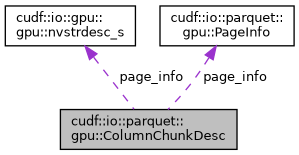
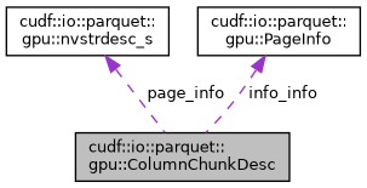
  digraph {
    node [color=black fillcolor=white fontname=Helvetica fontsize=10 shape=record style=filled]
    edge [color=darkorchid3 dir=back fontname=Helvetica fontsize=10 labelfontname=Helvetica labelfontsize=10 style=dashed]
    n1 [fillcolor=grey75 fontcolor=black height=0.2 label="cudf::io::parquet::\lgpu::ColumnChunkDesc" width=0.4]
-   n2 [height=0.2 label="cudf::io::gpu::\lgpu::nvstrdesc_s" width=0.4]
+   n2 [height=0.2 label="cudf::io::parquet::\lgpu::nvstrdesc_s" width=0.4]
    n3 [height=0.2 label="cudf::io::parquet::\lgpu::PageInfo" width=0.4]
    n2 -> n1 [label=" page_info"]
-   n3 -> n1 [label=" page_info"]
+   n3 -> n1 [label=" info_info"]
  }
